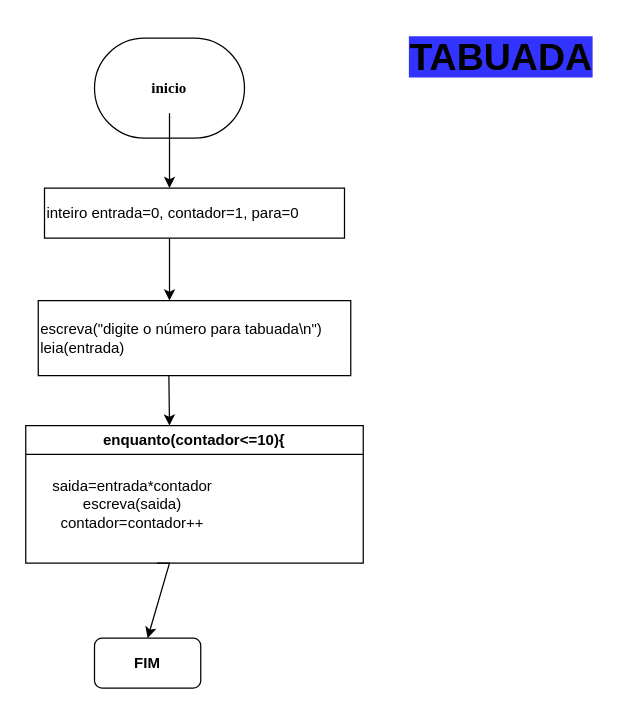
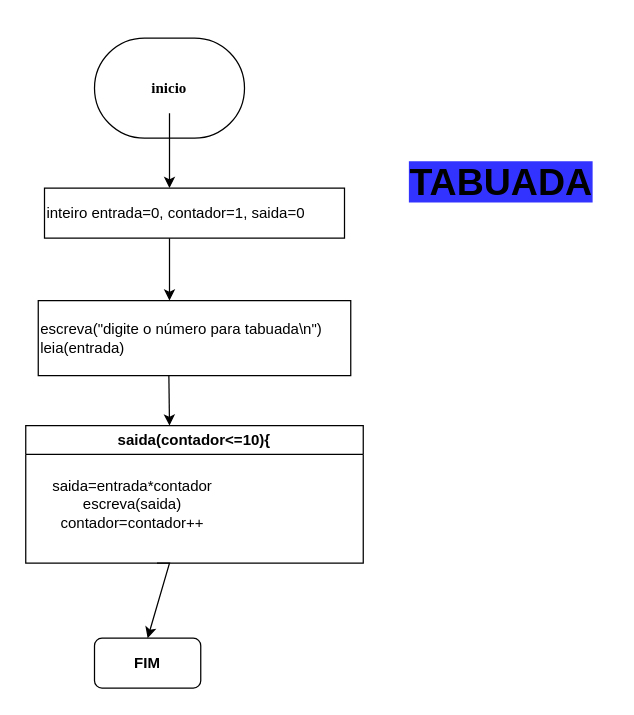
  <mxCell id="0" />
  <mxCell id="1" parent="0" />
  <mxCell id="2" value="inicio" style="rounded=1;whiteSpace=wrap;html=1;arcSize=50;fontFamily=Times New Roman;fontStyle=1" vertex="1" parent="1"><mxGeometry x="75" y="30" width="120" height="80" as="geometry" /></mxCell>
  <mxCell id="3" value="" style="endArrow=classic;html=1;rounded=0;exitX=0.5;exitY=1;exitDx=0;exitDy=0;" edge="1" parent="1" source="2"><mxGeometry width="50" height="50" relative="1" as="geometry"><mxPoint x="195" y="300" as="sourcePoint" /><mxPoint x="135" y="150" as="targetPoint" /><Array as="points"><mxPoint x="135" y="90" /></Array></mxGeometry></mxCell>
- <mxCell id="4" value="inteiro entrada=0, contador=1, para=0" style="rounded=0;whiteSpace=wrap;html=1;align=left;" vertex="1" parent="1"><mxGeometry x="35" y="150" width="240" height="40" as="geometry" /></mxCell>
+ <mxCell id="4" value="inteiro entrada=0, contador=1, saida=0" style="rounded=0;whiteSpace=wrap;html=1;align=left;" vertex="1" parent="1"><mxGeometry x="35" y="150" width="240" height="40" as="geometry" /></mxCell>
  <mxCell id="5" value="" style="endArrow=classic;html=1;rounded=0;exitX=0.5;exitY=1;exitDx=0;exitDy=0;" edge="1" parent="1"><mxGeometry width="50" height="50" relative="1" as="geometry"><mxPoint x="135" y="220" as="sourcePoint" /><mxPoint x="135" y="240" as="targetPoint" /><Array as="points"><mxPoint x="135" y="190" /><mxPoint x="135" y="220" /><mxPoint x="135" y="240" /></Array></mxGeometry></mxCell>
  <mxCell id="6" value="escreva(&quot;digite o número para tabuada\n&quot;)&lt;div&gt;leia(entrada)&lt;/div&gt;" style="rounded=0;whiteSpace=wrap;html=1;align=left;" vertex="1" parent="1"><mxGeometry x="30" y="240" width="250" height="60" as="geometry" /></mxCell>
  <mxCell id="7" value="" style="endArrow=classic;html=1;rounded=0;exitX=0.5;exitY=1;exitDx=0;exitDy=0;" edge="1" parent="1"><mxGeometry width="50" height="50" relative="1" as="geometry"><mxPoint x="134.5" y="300" as="sourcePoint" /><mxPoint x="135" y="340" as="targetPoint" /><Array as="points"><mxPoint x="134.5" y="300" /></Array></mxGeometry></mxCell>
- <mxCell id="8" value="enquanto(contador&amp;lt;=10){" style="swimlane;whiteSpace=wrap;html=1;" vertex="1" parent="1"><mxGeometry x="20" y="340" width="270" height="110" as="geometry" /></mxCell>
+ <mxCell id="8" value="saida(contador&amp;lt;=10){" style="swimlane;whiteSpace=wrap;html=1;" vertex="1" parent="1"><mxGeometry x="20" y="340" width="270" height="110" as="geometry" /></mxCell>
  <mxCell id="9" value="saida=entrada*contador&lt;div&gt;escreva(saida)&lt;/div&gt;&lt;div&gt;contador=contador++&lt;/div&gt;" style="text;html=1;align=center;verticalAlign=middle;resizable=0;points=[];autosize=1;strokeColor=none;fillColor=none;" vertex="1" parent="8"><mxGeometry x="10" y="33" width="150" height="60" as="geometry" /></mxCell>
  <mxCell id="10" value="&lt;b&gt;FIM&lt;/b&gt;" style="rounded=1;whiteSpace=wrap;html=1;" vertex="1" parent="1"><mxGeometry x="75" y="510" width="85" height="40" as="geometry" /></mxCell>
  <mxCell id="11" value="" style="endArrow=classic;html=1;rounded=0;entryX=0.5;entryY=0;entryDx=0;entryDy=0;" edge="1" parent="1" target="10"><mxGeometry width="50" height="50" relative="1" as="geometry"><mxPoint x="125" y="450" as="sourcePoint" /><mxPoint x="175" y="460" as="targetPoint" /><Array as="points"><mxPoint x="135" y="450" /></Array></mxGeometry></mxCell>
- <mxCell id="12" value="&lt;b&gt;&lt;font style=&quot;font-size: 30px; background-color: rgb(51, 51, 255);&quot;&gt;TABUADA&lt;/font&gt;&lt;/b&gt;" style="text;html=1;align=center;verticalAlign=middle;resizable=0;points=[];autosize=1;strokeColor=none;fillColor=none;" vertex="1" parent="1"><mxGeometry x="315" width="170" height="50" as="geometry" y="20" /></mxCell>
+ <mxCell id="12" value="&lt;b&gt;&lt;font style=&quot;font-size: 30px; background-color: rgb(51, 51, 255);&quot;&gt;TABUADA&lt;/font&gt;&lt;/b&gt;" style="text;html=1;align=center;verticalAlign=middle;resizable=0;points=[];autosize=1;strokeColor=none;fillColor=none;" vertex="1" parent="1"><mxGeometry x="315" y="120" width="170" height="50" as="geometry" /></mxCell>
